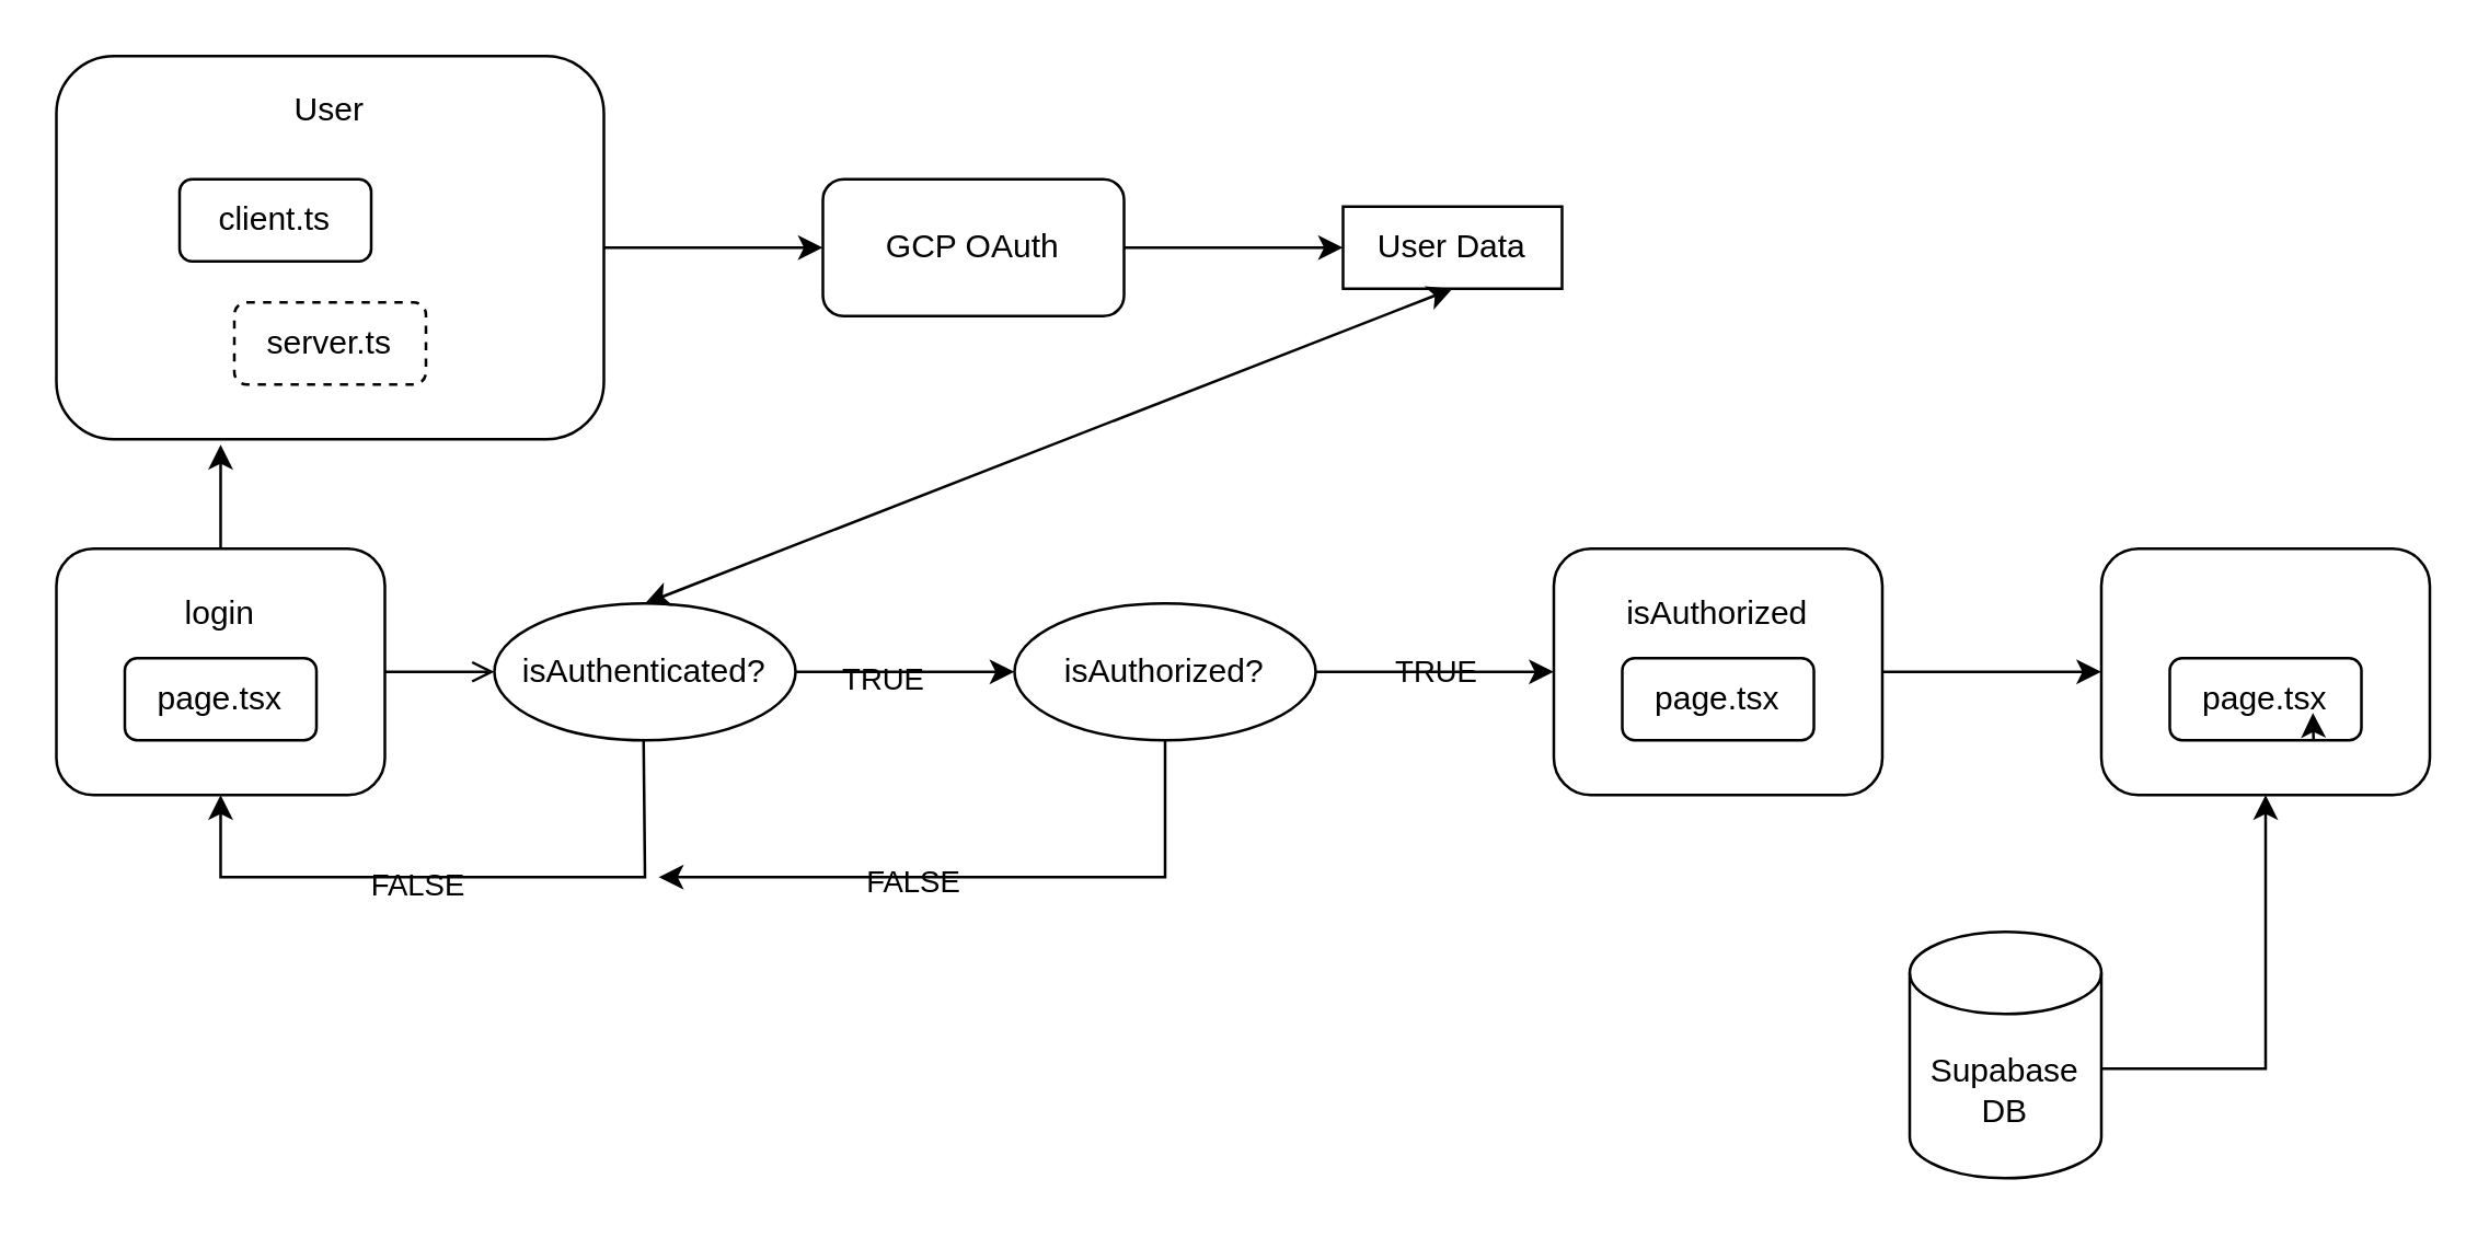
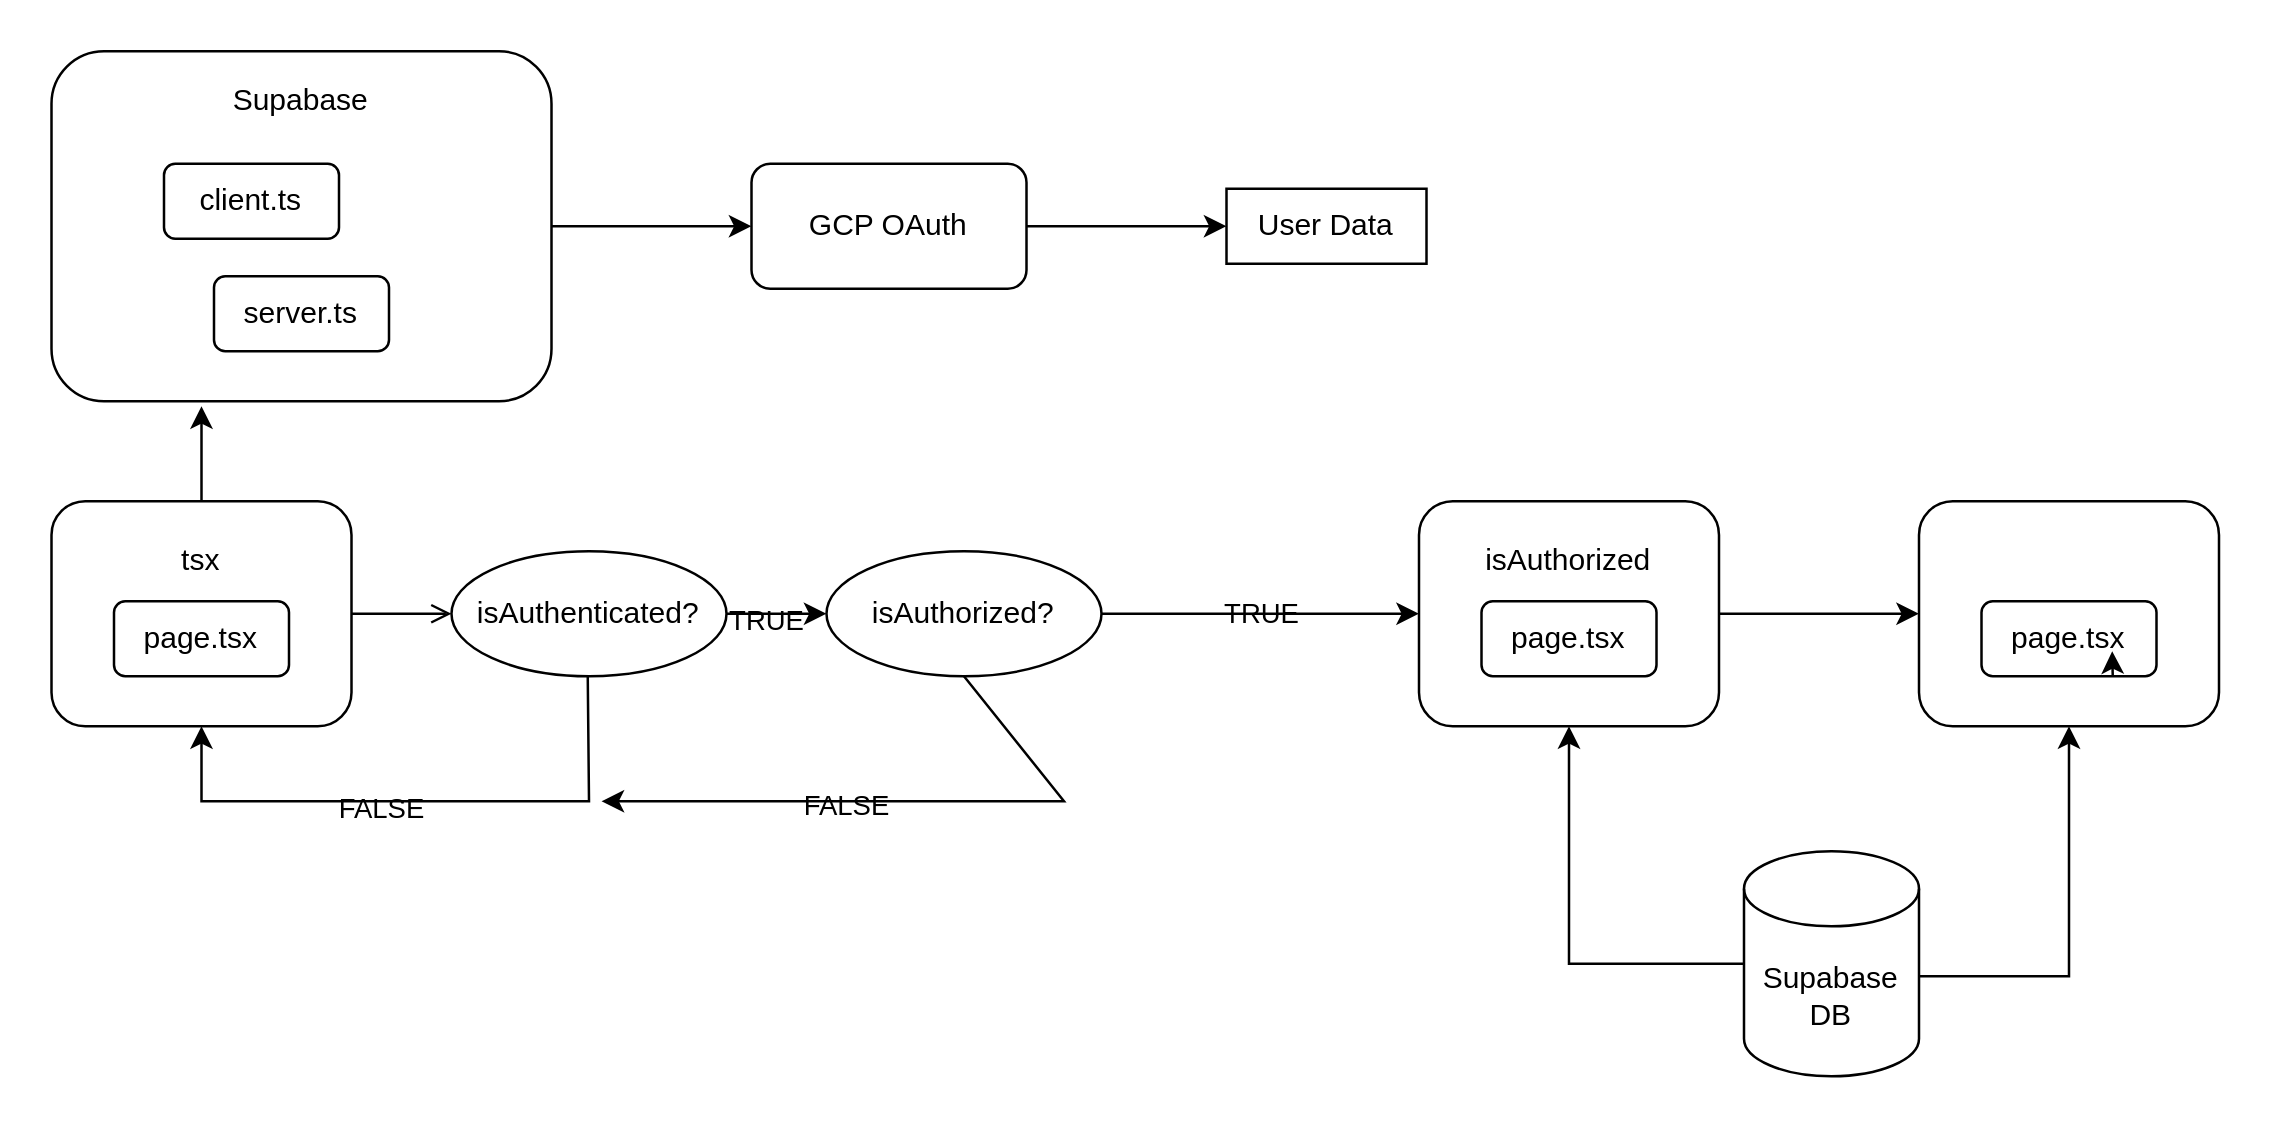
  <mxCell id="0" />
  <mxCell id="1" parent="0" />
  <mxCell id="2" value="Supabase DB" style="shape=cylinder3;whiteSpace=wrap;html=1;boundedLbl=1;backgroundOutline=1;size=15;fontColor=light-dark(#000000,#000000);labelBackgroundColor=light-dark(default, #ffffff);fillColor=none;strokeColor=light-dark(#000000,#000000);" vertex="1" parent="1"><mxGeometry x="697" y="340" width="70" height="90" as="geometry" /></mxCell>
- <mxCell id="3" value="&lt;div&gt;User&lt;/div&gt;&lt;div&gt;&lt;br&gt;&lt;/div&gt;&lt;div&gt;&lt;br&gt;&lt;/div&gt;&lt;div&gt;&lt;br&gt;&lt;/div&gt;&lt;div&gt;&lt;br&gt;&lt;/div&gt;&lt;div&gt;&lt;br&gt;&lt;/div&gt;&lt;div&gt;&lt;br&gt;&lt;/div&gt;&lt;div&gt;&lt;br&gt;&lt;/div&gt;" style="rounded=1;whiteSpace=wrap;html=1;fontColor=light-dark(#000000,#000000);labelBackgroundColor=light-dark(default, #ffffff);fillColor=none;strokeColor=light-dark(#000000,#000000);" vertex="1" parent="1"><mxGeometry x="20" y="20" width="200" height="140" as="geometry" /></mxCell>
+ <mxCell id="3" value="&lt;div&gt;Supabase&lt;/div&gt;&lt;div&gt;&lt;br&gt;&lt;/div&gt;&lt;div&gt;&lt;br&gt;&lt;/div&gt;&lt;div&gt;&lt;br&gt;&lt;/div&gt;&lt;div&gt;&lt;br&gt;&lt;/div&gt;&lt;div&gt;&lt;br&gt;&lt;/div&gt;&lt;div&gt;&lt;br&gt;&lt;/div&gt;&lt;div&gt;&lt;br&gt;&lt;/div&gt;" style="rounded=1;whiteSpace=wrap;html=1;fontColor=light-dark(#000000,#000000);labelBackgroundColor=light-dark(default, #ffffff);fillColor=none;strokeColor=light-dark(#000000,#000000);" vertex="1" parent="1"><mxGeometry x="20" y="20" width="200" height="140" as="geometry" /></mxCell>
  <mxCell id="4" value="client.ts" style="rounded=1;whiteSpace=wrap;html=1;fontColor=light-dark(#000000,#000000);labelBackgroundColor=light-dark(default, #ffffff);fillColor=none;strokeColor=light-dark(#000000,#000000);" vertex="1" parent="1"><mxGeometry x="65" y="65" width="70" height="30" as="geometry" /></mxCell>
- <mxCell id="5" value="server.ts" style="rounded=1;whiteSpace=wrap;html=1;fontColor=light-dark(#000000,#000000);labelBackgroundColor=light-dark(default, #ffffff);fillColor=none;strokeColor=light-dark(#000000,#000000);dashed=1;" vertex="1" parent="1"><mxGeometry x="85" y="110" width="70" height="30" as="geometry" /></mxCell>
+ <mxCell id="5" value="server.ts" style="rounded=1;whiteSpace=wrap;html=1;fontColor=light-dark(#000000,#000000);labelBackgroundColor=light-dark(default, #ffffff);fillColor=none;strokeColor=light-dark(#000000,#000000);" vertex="1" parent="1"><mxGeometry x="85" y="110" width="70" height="30" as="geometry" /></mxCell>
  <mxCell id="6" value="User Data" style="rounded=0;whiteSpace=wrap;html=1;fontColor=light-dark(#000000,#000000);labelBackgroundColor=none;labelBorderColor=none;fillColor=none;strokeColor=light-dark(#000000,#000000);" vertex="1" parent="1"><mxGeometry x="490" y="75" width="80" height="30" as="geometry" /></mxCell>
  <mxCell id="7" value="" style="endArrow=classic;html=1;rounded=0;exitX=1;exitY=0.5;exitDx=0;exitDy=0;fontColor=light-dark(#000000,#000000);labelBackgroundColor=light-dark(default, #ffffff);strokeColor=light-dark(#000000,#000000);" edge="1" parent="1" source="3"><mxGeometry width="50" height="50" relative="1" as="geometry"><mxPoint x="230" y="200" as="sourcePoint" /><mxPoint x="300" y="90" as="targetPoint" /></mxGeometry></mxCell>
  <mxCell id="8" value="GCP OAuth" style="rounded=1;whiteSpace=wrap;html=1;fontColor=light-dark(#000000,#000000);labelBackgroundColor=light-dark(default, #ffffff);fillColor=none;strokeColor=light-dark(#000000,#000000);" vertex="1" parent="1"><mxGeometry x="300" y="65" width="110" height="50" as="geometry" /></mxCell>
  <mxCell id="9" value="" style="endArrow=classic;html=1;rounded=0;exitX=1;exitY=0.5;exitDx=0;exitDy=0;fontColor=light-dark(#000000,#000000);labelBackgroundColor=light-dark(default, #ffffff);strokeColor=light-dark(#000000,#000000);" edge="1" parent="1" source="8"><mxGeometry width="50" height="50" relative="1" as="geometry"><mxPoint x="420" y="90" as="sourcePoint" /><mxPoint x="490" y="90" as="targetPoint" /></mxGeometry></mxCell>
  <mxCell id="10" value="&lt;div&gt;isAuthorized&lt;/div&gt;&lt;div&gt;&lt;br&gt;&lt;/div&gt;&lt;div&gt;&lt;br&gt;&lt;/div&gt;&lt;div&gt;&lt;br&gt;&lt;/div&gt;" style="rounded=1;whiteSpace=wrap;html=1;fontColor=light-dark(#000000,#000000);labelBackgroundColor=light-dark(default, #ffffff);fillColor=none;strokeColor=light-dark(#000000,#000000);" vertex="1" parent="1"><mxGeometry x="567" y="200" width="120" height="90" as="geometry" /></mxCell>
  <mxCell id="11" value="&lt;div&gt;page.tsx&lt;/div&gt;" style="rounded=1;whiteSpace=wrap;html=1;fontColor=light-dark(#000000,#000000);labelBackgroundColor=light-dark(default, #ffffff);fillColor=none;strokeColor=light-dark(#000000,#000000);" vertex="1" parent="1"><mxGeometry x="592" y="240" width="70" height="30" as="geometry" /></mxCell>
  <mxCell id="12" value="" style="endArrow=classic;html=1;rounded=0;exitX=1;exitY=0.5;exitDx=0;exitDy=0;fontColor=light-dark(#000000,#000000);labelBackgroundColor=light-dark(default, #ffffff);strokeColor=light-dark(#000000,#000000);" edge="1" parent="1" source="10"><mxGeometry width="50" height="50" relative="1" as="geometry"><mxPoint x="737" y="270" as="sourcePoint" /><mxPoint x="767" y="245" as="targetPoint" /></mxGeometry></mxCell>
  <mxCell id="13" value="&lt;div&gt;patient/[id]&lt;/div&gt;&lt;div&gt;&lt;br&gt;&lt;/div&gt;&lt;div&gt;&lt;br&gt;&lt;/div&gt;&lt;div&gt;&lt;br&gt;&lt;/div&gt;" style="rounded=1;whiteSpace=wrap;html=1;fontColor=none;noLabel=1;labelBackgroundColor=light-dark(default, #ffffff);fillColor=none;strokeColor=light-dark(#000000,#000000);" vertex="1" parent="1"><mxGeometry x="767" y="200" width="120" height="90" as="geometry" /></mxCell>
  <mxCell id="14" value="&lt;div&gt;page.tsx&lt;/div&gt;" style="rounded=1;whiteSpace=wrap;html=1;fontColor=light-dark(#000000,#000000);labelBackgroundColor=light-dark(default, #ffffff);fillColor=none;strokeColor=light-dark(#000000,#000000);" vertex="1" parent="1"><mxGeometry x="792" y="240" width="70" height="30" as="geometry" /></mxCell>
- <mxCell id="15" value="&lt;div&gt;login&lt;/div&gt;&lt;div&gt;&lt;br&gt;&lt;/div&gt;&lt;div&gt;&lt;br&gt;&lt;/div&gt;&lt;div&gt;&lt;br&gt;&lt;/div&gt;" style="rounded=1;whiteSpace=wrap;html=1;fontColor=light-dark(#000000,#000000);labelBackgroundColor=light-dark(default, #ffffff);fillColor=none;strokeColor=light-dark(#000000,#000000);" vertex="1" parent="1"><mxGeometry x="20" y="200" width="120" height="90" as="geometry" /></mxCell>
+ <mxCell id="15" value="&lt;div&gt;tsx&lt;/div&gt;&lt;div&gt;&lt;br&gt;&lt;/div&gt;&lt;div&gt;&lt;br&gt;&lt;/div&gt;&lt;div&gt;&lt;br&gt;&lt;/div&gt;" style="rounded=1;whiteSpace=wrap;html=1;fontColor=light-dark(#000000,#000000);labelBackgroundColor=light-dark(default, #ffffff);fillColor=none;strokeColor=light-dark(#000000,#000000);" vertex="1" parent="1"><mxGeometry x="20" y="200" width="120" height="90" as="geometry" /></mxCell>
  <mxCell id="16" value="&lt;div&gt;page.tsx&lt;/div&gt;" style="rounded=1;whiteSpace=wrap;html=1;fontColor=light-dark(#000000,#000000);labelBackgroundColor=light-dark(default, #ffffff);fillColor=none;strokeColor=light-dark(#000000,#000000);" vertex="1" parent="1"><mxGeometry x="45" y="240" width="70" height="30" as="geometry" /></mxCell>
  <mxCell id="17" value="isAuthenticated?" style="ellipse;whiteSpace=wrap;html=1;fontColor=light-dark(#000000,#000000);labelBackgroundColor=light-dark(default, #ffffff);fillColor=none;strokeColor=light-dark(#000000,#000000);" vertex="1" parent="1"><mxGeometry x="180" y="220" width="110" height="50" as="geometry" /></mxCell>
  <mxCell id="18" value="" style="endArrow=classic;html=1;rounded=0;exitX=1;exitY=0.5;exitDx=0;exitDy=0;entryX=0;entryY=0.5;entryDx=0;entryDy=0;fontColor=light-dark(#000000,#000000);labelBackgroundColor=light-dark(default, #ffffff);strokeColor=light-dark(#000000,#000000);" edge="1" parent="1" source="17" target="28"><mxGeometry width="50" height="50" relative="1" as="geometry"><mxPoint x="300" y="270" as="sourcePoint" /><mxPoint x="340" y="245" as="targetPoint" /></mxGeometry></mxCell>
  <mxCell id="19" value="TRUE" style="edgeLabel;html=1;align=center;verticalAlign=middle;resizable=0;points=[];fontColor=light-dark(#000000,#000000);labelBackgroundColor=light-dark(default, #ffffff);strokeColor=light-dark(#000000,#000000);" vertex="1" connectable="0" parent="18"><mxGeometry x="-0.233" y="-2" relative="1" as="geometry"><mxPoint as="offset" /></mxGeometry></mxCell>
  <mxCell id="20" value="" style="endArrow=classic;html=1;rounded=0;entryX=0.5;entryY=1;entryDx=0;entryDy=0;fontColor=light-dark(#000000,#000000);labelBackgroundColor=light-dark(default, #ffffff);strokeColor=light-dark(#000000,#000000);" edge="1" parent="1" target="15"><mxGeometry width="50" height="50" relative="1" as="geometry"><mxPoint x="234.5" y="270" as="sourcePoint" /><mxPoint x="235" y="290" as="targetPoint" /><Array as="points"><mxPoint x="235" y="320" /><mxPoint x="80" y="320" /></Array></mxGeometry></mxCell>
  <mxCell id="21" value="FALSE" style="edgeLabel;html=1;align=center;verticalAlign=middle;resizable=0;points=[];fontColor=light-dark(#000000,#000000);labelBackgroundColor=light-dark(default, #ffffff);strokeColor=light-dark(#000000,#000000);" vertex="1" connectable="0" parent="20"><mxGeometry x="0.14" y="2" relative="1" as="geometry"><mxPoint as="offset" /></mxGeometry></mxCell>
  <mxCell id="22" value="" style="endArrow=open;html=1;rounded=0;exitX=1;exitY=0.5;exitDx=0;exitDy=0;entryX=0;entryY=0.5;entryDx=0;entryDy=0;fontColor=light-dark(#000000,#000000);labelBackgroundColor=light-dark(default, #ffffff);strokeColor=light-dark(#000000,#000000);" edge="1" parent="1" source="15" target="17"><mxGeometry width="50" height="50" relative="1" as="geometry"><mxPoint x="130" y="410" as="sourcePoint" /><mxPoint x="180" y="360" as="targetPoint" /></mxGeometry></mxCell>
  <mxCell id="23" value="" style="endArrow=classic;html=1;rounded=0;exitX=0.5;exitY=0;exitDx=0;exitDy=0;entryX=0.3;entryY=1.014;entryDx=0;entryDy=0;entryPerimeter=0;fontColor=light-dark(#000000,#000000);labelBackgroundColor=light-dark(default, #ffffff);strokeColor=light-dark(#000000,#000000);" edge="1" parent="1" source="15" target="3"><mxGeometry width="50" height="50" relative="1" as="geometry"><mxPoint x="230" y="210" as="sourcePoint" /><mxPoint x="280" y="160" as="targetPoint" /></mxGeometry></mxCell>
- <mxCell id="24" value="" style="endArrow=classic;startArrow=classic;html=1;rounded=0;exitX=0.5;exitY=0;exitDx=0;exitDy=0;entryX=0.5;entryY=1;entryDx=0;entryDy=0;fontColor=light-dark(#000000,#000000);labelBackgroundColor=light-dark(default, #ffffff);strokeColor=light-dark(#000000,#000000);" edge="1" parent="1" source="17" target="6"><mxGeometry width="50" height="50" relative="1" as="geometry"><mxPoint x="260" y="220" as="sourcePoint" /><mxPoint x="310" y="170" as="targetPoint" /></mxGeometry></mxCell>
+ <mxCell id="25" value="" style="endArrow=classic;html=1;rounded=0;exitX=0;exitY=0.5;exitDx=0;exitDy=0;exitPerimeter=0;entryX=0.5;entryY=1;entryDx=0;entryDy=0;fontColor=light-dark(#000000,#000000);labelBackgroundColor=light-dark(default, #ffffff);strokeColor=light-dark(#000000,#000000);" edge="1" parent="1" source="2" target="10"><mxGeometry width="50" height="50" relative="1" as="geometry"><mxPoint x="617" y="430" as="sourcePoint" /><mxPoint x="667" y="380" as="targetPoint" /><Array as="points"><mxPoint x="627" y="385" /></Array></mxGeometry></mxCell>
  <mxCell id="26" value="" style="endArrow=classic;html=1;rounded=0;entryX=0.5;entryY=1;entryDx=0;entryDy=0;fontColor=light-dark(#000000,#000000);labelBackgroundColor=light-dark(default, #ffffff);strokeColor=light-dark(#000000,#000000);" edge="1" parent="1" target="13"><mxGeometry width="50" height="50" relative="1" as="geometry"><mxPoint x="767" y="390" as="sourcePoint" /><mxPoint x="817" y="340" as="targetPoint" /><Array as="points"><mxPoint x="827" y="390" /></Array></mxGeometry></mxCell>
  <mxCell id="27" value="TRUE" style="edgeStyle=orthogonalEdgeStyle;rounded=0;orthogonalLoop=1;jettySize=auto;html=1;entryX=0;entryY=0.5;entryDx=0;entryDy=0;fontColor=light-dark(#000000,#000000);labelBackgroundColor=light-dark(default, #ffffff);strokeColor=light-dark(#000000,#000000);" edge="1" parent="1" source="28" target="10"><mxGeometry relative="1" as="geometry" /></mxCell>
- <mxCell id="28" value="isAuthorized?" style="ellipse;whiteSpace=wrap;html=1;fontColor=light-dark(#000000,#000000);labelBackgroundColor=light-dark(default, #ffffff);fillColor=none;strokeColor=light-dark(#000000,#000000);" vertex="1" parent="1"><mxGeometry x="370" y="220" width="110" height="50" as="geometry" /></mxCell>
+ <mxCell id="28" value="isAuthorized?" style="ellipse;whiteSpace=wrap;html=1;fontColor=light-dark(#000000,#000000);labelBackgroundColor=light-dark(default, #ffffff);fillColor=none;strokeColor=light-dark(#000000,#000000);" vertex="1" parent="1"><mxGeometry x="330" y="220" width="110" height="50" as="geometry" /></mxCell>
  <mxCell id="29" value="" style="endArrow=classic;html=1;rounded=0;exitX=0.5;exitY=1;exitDx=0;exitDy=0;fontColor=light-dark(#000000,#000000);labelBackgroundColor=light-dark(default, #ffffff);strokeColor=light-dark(#000000,#000000);" edge="1" parent="1" source="28"><mxGeometry width="50" height="50" relative="1" as="geometry"><mxPoint x="450" y="280" as="sourcePoint" /><mxPoint x="240" y="320" as="targetPoint" /><Array as="points"><mxPoint x="425" y="320" /></Array></mxGeometry></mxCell>
  <mxCell id="30" value="FALSE" style="edgeLabel;html=1;align=center;verticalAlign=middle;resizable=0;points=[];fontColor=light-dark(#000000,#000000);labelBackgroundColor=light-dark(default, #ffffff);strokeColor=light-dark(#000000,#000000);" vertex="1" connectable="0" parent="29"><mxGeometry x="0.219" y="1" relative="1" as="geometry"><mxPoint as="offset" /></mxGeometry></mxCell>
  <mxCell id="31" style="edgeStyle=orthogonalEdgeStyle;rounded=0;orthogonalLoop=1;jettySize=auto;html=1;exitX=0.75;exitY=1;exitDx=0;exitDy=0;entryX=0.747;entryY=0.667;entryDx=0;entryDy=0;entryPerimeter=0;labelBackgroundColor=light-dark(default, #ffffff);strokeColor=light-dark(#000000,#000000);" edge="1" parent="1" source="14" target="14"><mxGeometry relative="1" as="geometry" /></mxCell>
